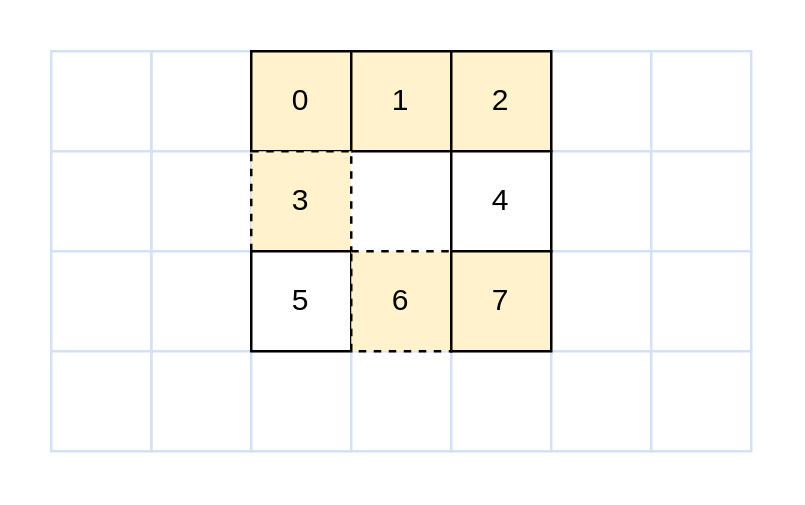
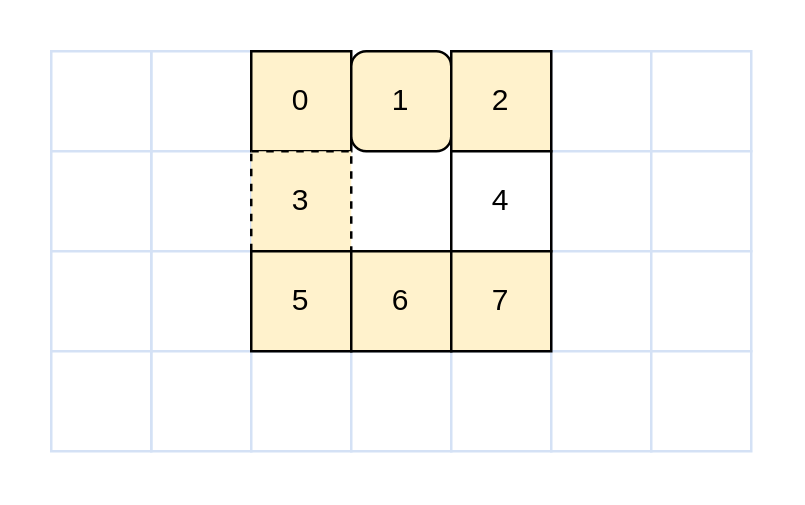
  <mxCell id="0" />
  <mxCell id="1" parent="0" />
  <mxCell id="2" value="" style="whiteSpace=wrap;html=1;aspect=fixed;strokeColor=#D4E1F5;" vertex="1" parent="1"><mxGeometry x="60" y="20" width="40" height="40" as="geometry" /></mxCell>
  <mxCell id="3" value="" style="whiteSpace=wrap;html=1;aspect=fixed;strokeColor=#D4E1F5;" vertex="1" parent="1"><mxGeometry x="220" y="20" width="40" height="40" as="geometry" /></mxCell>
  <mxCell id="4" value="" style="whiteSpace=wrap;html=1;aspect=fixed;strokeColor=#D4E1F5;" vertex="1" parent="1"><mxGeometry x="60" y="60" width="40" height="40" as="geometry" /></mxCell>
  <mxCell id="5" value="" style="whiteSpace=wrap;html=1;aspect=fixed;strokeColor=#D4E1F5;" vertex="1" parent="1"><mxGeometry x="220" y="60" width="40" height="40" as="geometry" /></mxCell>
  <mxCell id="6" value="" style="whiteSpace=wrap;html=1;aspect=fixed;strokeColor=#D4E1F5;" vertex="1" parent="1"><mxGeometry x="60" y="100" width="40" height="40" as="geometry" /></mxCell>
  <mxCell id="7" value="" style="whiteSpace=wrap;html=1;aspect=fixed;strokeColor=#D4E1F5;" vertex="1" parent="1"><mxGeometry x="220" y="100" width="40" height="40" as="geometry" /></mxCell>
  <mxCell id="8" value="" style="whiteSpace=wrap;html=1;aspect=fixed;strokeColor=#D4E1F5;" vertex="1" parent="1"><mxGeometry x="60" y="140" width="40" height="40" as="geometry" /></mxCell>
  <mxCell id="9" value="" style="whiteSpace=wrap;html=1;aspect=fixed;strokeColor=#D4E1F5;" vertex="1" parent="1"><mxGeometry x="100" y="140" width="40" height="40" as="geometry" /></mxCell>
  <mxCell id="10" value="" style="whiteSpace=wrap;html=1;aspect=fixed;strokeColor=#D4E1F5;" vertex="1" parent="1"><mxGeometry x="140" y="140" width="40" height="40" as="geometry" /></mxCell>
  <mxCell id="11" value="" style="whiteSpace=wrap;html=1;aspect=fixed;strokeColor=#D4E1F5;" vertex="1" parent="1"><mxGeometry x="180" y="140" width="40" height="40" as="geometry" /></mxCell>
  <mxCell id="12" value="" style="whiteSpace=wrap;html=1;aspect=fixed;strokeColor=#D4E1F5;" vertex="1" parent="1"><mxGeometry x="220" y="140" width="40" height="40" as="geometry" /></mxCell>
  <mxCell id="13" value="0" style="whiteSpace=wrap;html=1;aspect=fixed;fillColor=#fff2cc;strokeColor=default;" vertex="1" parent="1"><mxGeometry x="100" y="20" width="40" height="40" as="geometry" /></mxCell>
- <mxCell id="14" value="1" style="whiteSpace=wrap;html=1;aspect=fixed;fillColor=#fff2cc;strokeColor=default;" vertex="1" parent="1"><mxGeometry x="140" y="20" width="40" height="40" as="geometry" /></mxCell>
+ <mxCell id="14" value="1" style="whiteSpace=wrap;html=1;aspect=fixed;fillColor=#fff2cc;strokeColor=default;rounded=1;" vertex="1" parent="1"><mxGeometry x="140" y="20" width="40" height="40" as="geometry" /></mxCell>
  <mxCell id="15" value="2" style="whiteSpace=wrap;html=1;aspect=fixed;fillColor=#fff2cc;strokeColor=default;" vertex="1" parent="1"><mxGeometry x="180" y="20" width="40" height="40" as="geometry" /></mxCell>
  <mxCell id="16" value="" style="whiteSpace=wrap;html=1;aspect=fixed;strokeColor=#D4E1F5;" vertex="1" parent="1"><mxGeometry x="260" y="20" width="40" height="40" as="geometry" /></mxCell>
  <mxCell id="17" value="3" style="whiteSpace=wrap;html=1;aspect=fixed;fillColor=#fff2cc;strokeColor=default;dashed=1;" vertex="1" parent="1"><mxGeometry x="100" y="60" width="40" height="40" as="geometry" /></mxCell>
  <mxCell id="18" value="4" style="whiteSpace=wrap;html=1;aspect=fixed;fillColor=#ffffff;strokeColor=default;" vertex="1" parent="1"><mxGeometry x="180" y="60" width="40" height="40" as="geometry" /></mxCell>
  <mxCell id="19" value="" style="whiteSpace=wrap;html=1;aspect=fixed;strokeColor=#D4E1F5;" vertex="1" parent="1"><mxGeometry x="260" y="60" width="40" height="40" as="geometry" /></mxCell>
- <mxCell id="20" value="5" style="whiteSpace=wrap;html=1;aspect=fixed;fillColor=#ffffff;strokeColor=default;" vertex="1" parent="1"><mxGeometry x="100" y="100" width="40" height="40" as="geometry" /></mxCell>
- <mxCell id="21" value="6" style="whiteSpace=wrap;html=1;aspect=fixed;fillColor=#fff2cc;strokeColor=default;dashed=1;" vertex="1" parent="1"><mxGeometry x="140" y="100" width="40" height="40" as="geometry" /></mxCell>
+ <mxCell id="20" value="5" style="whiteSpace=wrap;html=1;aspect=fixed;fillColor=#fff2cc;strokeColor=default;" vertex="1" parent="1"><mxGeometry x="100" y="100" width="40" height="40" as="geometry" /></mxCell>
+ <mxCell id="21" value="6" style="whiteSpace=wrap;html=1;aspect=fixed;fillColor=#fff2cc;strokeColor=default;" vertex="1" parent="1"><mxGeometry x="140" y="100" width="40" height="40" as="geometry" /></mxCell>
  <mxCell id="22" value="7" style="whiteSpace=wrap;html=1;aspect=fixed;fillColor=#fff2cc;strokeColor=default;" vertex="1" parent="1"><mxGeometry x="180" y="100" width="40" height="40" as="geometry" /></mxCell>
  <mxCell id="23" value="" style="whiteSpace=wrap;html=1;aspect=fixed;strokeColor=#D4E1F5;" vertex="1" parent="1"><mxGeometry x="260" y="100" width="40" height="40" as="geometry" /></mxCell>
  <mxCell id="24" value="" style="whiteSpace=wrap;html=1;aspect=fixed;strokeColor=#D4E1F5;" vertex="1" parent="1"><mxGeometry x="260" y="140" width="40" height="40" as="geometry" /></mxCell>
  <mxCell id="25" value="" style="whiteSpace=wrap;html=1;aspect=fixed;strokeColor=#D4E1F5;" vertex="1" parent="1"><mxGeometry x="20" y="20" width="40" height="40" as="geometry" /></mxCell>
  <mxCell id="26" value="" style="whiteSpace=wrap;html=1;aspect=fixed;strokeColor=#D4E1F5;" vertex="1" parent="1"><mxGeometry x="20" y="60" width="40" height="40" as="geometry" /></mxCell>
  <mxCell id="27" value="" style="whiteSpace=wrap;html=1;aspect=fixed;strokeColor=#D4E1F5;" vertex="1" parent="1"><mxGeometry x="20" y="100" width="40" height="40" as="geometry" /></mxCell>
  <mxCell id="28" value="" style="whiteSpace=wrap;html=1;aspect=fixed;strokeColor=#D4E1F5;" vertex="1" parent="1"><mxGeometry x="20" y="140" width="40" height="40" as="geometry" /></mxCell>
